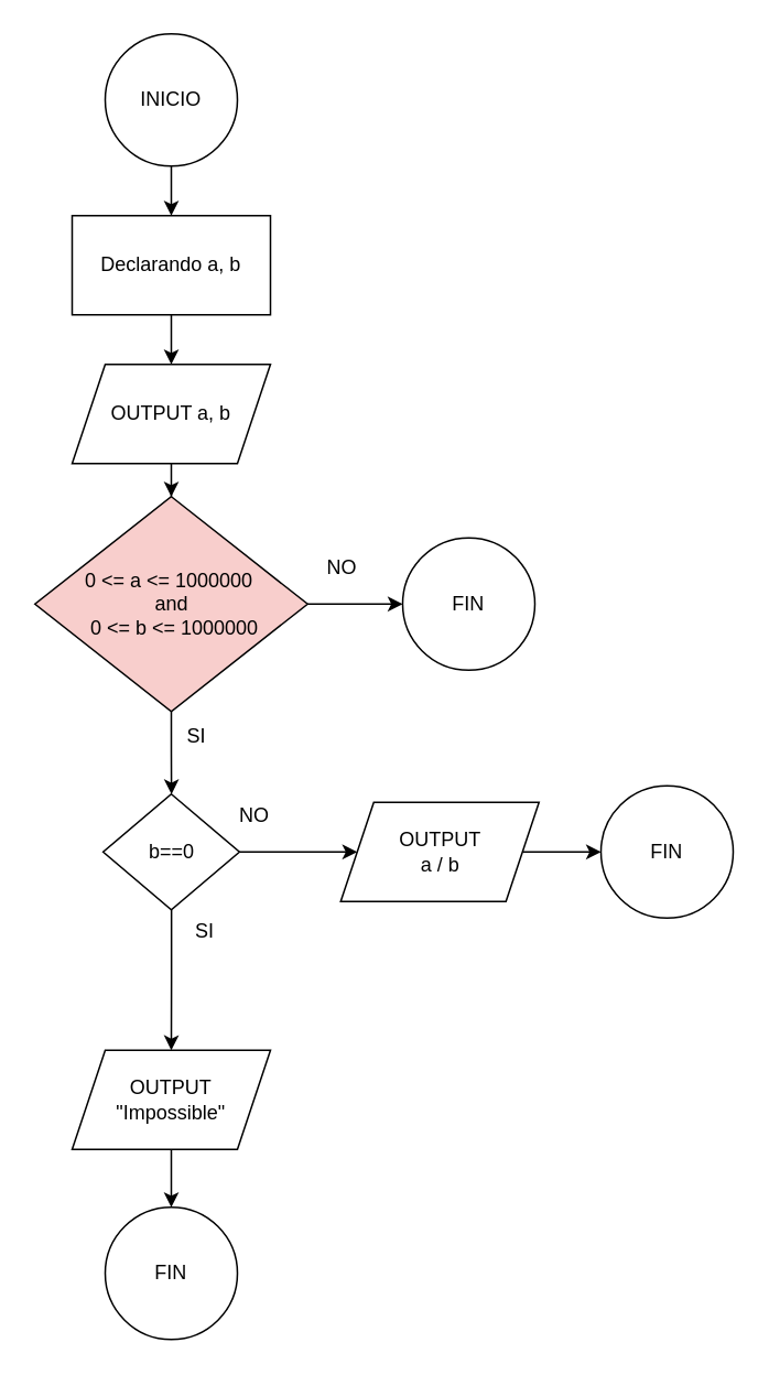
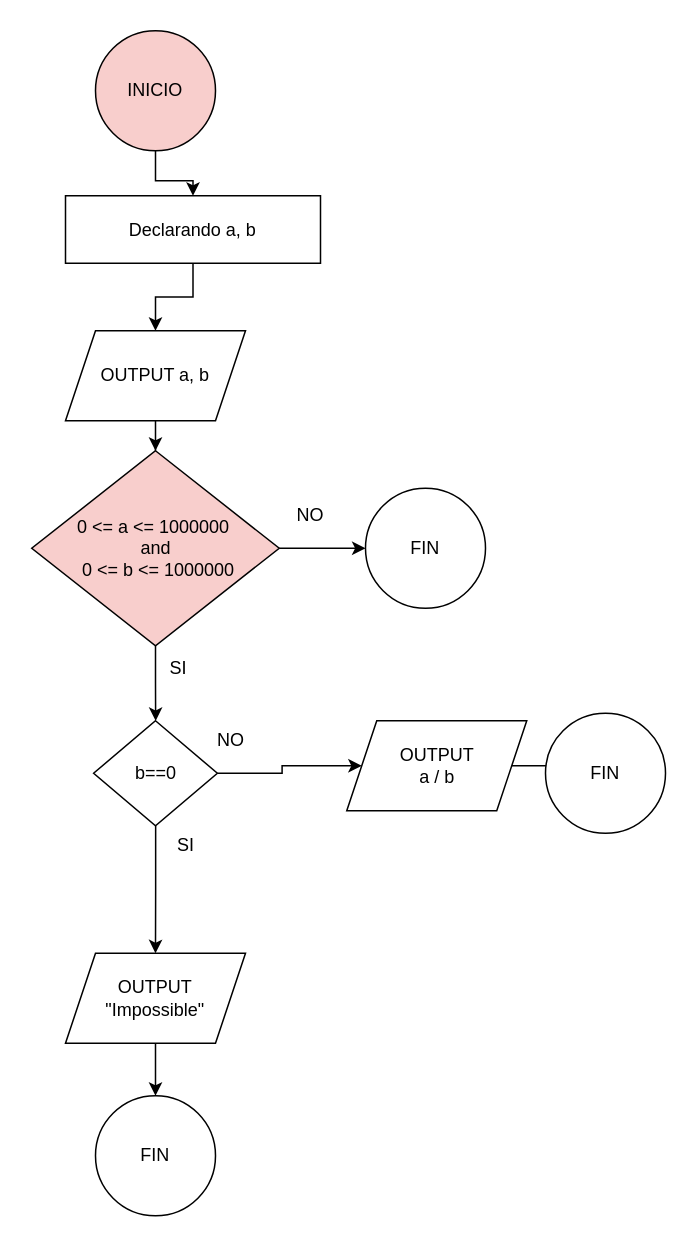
  <mxCell id="0" />
  <mxCell id="1" parent="0" />
  <mxCell id="2" value="" style="edgeStyle=orthogonalEdgeStyle;rounded=0;orthogonalLoop=1;jettySize=auto;html=1;" edge="1" parent="1" source="3" target="5"><mxGeometry relative="1" as="geometry" /></mxCell>
- <mxCell id="3" value="INICIO" style="ellipse;whiteSpace=wrap;html=1;" vertex="1" parent="1"><mxGeometry x="63" y="20" width="80" height="80" as="geometry" /></mxCell>
+ <mxCell id="3" value="INICIO" style="ellipse;whiteSpace=wrap;html=1;fillColor=#f8cecc;" vertex="1" parent="1"><mxGeometry x="63" y="20" width="80" height="80" as="geometry" /></mxCell>
  <mxCell id="4" value="" style="edgeStyle=orthogonalEdgeStyle;rounded=0;orthogonalLoop=1;jettySize=auto;html=1;" edge="1" parent="1" source="5" target="7"><mxGeometry relative="1" as="geometry" /></mxCell>
- <mxCell id="5" value="Declarando a, b" style="whiteSpace=wrap;html=1;" vertex="1" parent="1"><mxGeometry x="43" y="130" width="120" height="60" as="geometry" /></mxCell>
+ <mxCell id="5" value="Declarando a, b" style="whiteSpace=wrap;html=1;" vertex="1" parent="1"><mxGeometry x="43" y="130" width="170" height="45" as="geometry" /></mxCell>
  <mxCell id="6" value="" style="edgeStyle=orthogonalEdgeStyle;rounded=0;orthogonalLoop=1;jettySize=auto;html=1;" edge="1" parent="1" source="7" target="10"><mxGeometry relative="1" as="geometry" /></mxCell>
  <mxCell id="7" value="OUTPUT a, b" style="shape=parallelogram;perimeter=parallelogramPerimeter;whiteSpace=wrap;html=1;fixedSize=1;" vertex="1" parent="1"><mxGeometry x="43" y="220" width="120" height="60" as="geometry" /></mxCell>
  <mxCell id="8" value="" style="edgeStyle=orthogonalEdgeStyle;rounded=0;orthogonalLoop=1;jettySize=auto;html=1;" edge="1" parent="1" source="10" target="11"><mxGeometry relative="1" as="geometry" /></mxCell>
  <mxCell id="9" value="" style="edgeStyle=orthogonalEdgeStyle;rounded=0;orthogonalLoop=1;jettySize=auto;html=1;" edge="1" parent="1" source="10" target="16"><mxGeometry relative="1" as="geometry" /></mxCell>
  <mxCell id="10" value="0 &amp;lt;= a &amp;lt;= 1000000&amp;nbsp;&lt;div&gt;and&lt;div&gt;&amp;nbsp;0 &amp;lt;= b &amp;lt;= 1000000&lt;/div&gt;&lt;/div&gt;" style="rhombus;whiteSpace=wrap;html=1;fillColor=#f8cecc;" vertex="1" parent="1"><mxGeometry x="20.5" y="300" width="165" height="130" as="geometry" /></mxCell>
  <mxCell id="11" value="FIN" style="ellipse;whiteSpace=wrap;html=1;" vertex="1" parent="1"><mxGeometry x="243" y="325" width="80" height="80" as="geometry" /></mxCell>
  <mxCell id="12" value="NO" style="text;html=1;align=center;verticalAlign=middle;resizable=0;points=[];autosize=1;strokeColor=none;fillColor=none;" vertex="1" parent="1"><mxGeometry x="185.5" y="328" width="40" height="30" as="geometry" /></mxCell>
  <mxCell id="13" value="SI" style="text;html=1;align=center;verticalAlign=middle;resizable=0;points=[];autosize=1;strokeColor=none;fillColor=none;" vertex="1" parent="1"><mxGeometry x="103" y="430" width="30" height="30" as="geometry" /></mxCell>
  <mxCell id="14" value="" style="edgeStyle=orthogonalEdgeStyle;rounded=0;orthogonalLoop=1;jettySize=auto;html=1;" edge="1" parent="1" source="16" target="20"><mxGeometry relative="1" as="geometry" /></mxCell>
  <mxCell id="15" value="" style="edgeStyle=orthogonalEdgeStyle;rounded=0;orthogonalLoop=1;jettySize=auto;html=1;" edge="1" parent="1" source="16" target="22"><mxGeometry relative="1" as="geometry" /></mxCell>
  <mxCell id="16" value="b==0" style="rhombus;whiteSpace=wrap;html=1;" vertex="1" parent="1"><mxGeometry x="61.75" y="480" width="82.5" height="70" as="geometry" /></mxCell>
  <mxCell id="17" value="NO" style="text;html=1;align=center;verticalAlign=middle;resizable=0;points=[];autosize=1;strokeColor=none;fillColor=none;" vertex="1" parent="1"><mxGeometry x="133" y="478" width="40" height="30" as="geometry" /></mxCell>
  <mxCell id="18" value="SI" style="text;html=1;align=center;verticalAlign=middle;resizable=0;points=[];autosize=1;strokeColor=none;fillColor=none;" vertex="1" parent="1"><mxGeometry x="108" y="548" width="30" height="30" as="geometry" /></mxCell>
  <mxCell id="19" value="" style="edgeStyle=orthogonalEdgeStyle;rounded=0;orthogonalLoop=1;jettySize=auto;html=1;" edge="1" parent="1" source="20" target="23"><mxGeometry relative="1" as="geometry" /></mxCell>
- <mxCell id="20" value="OUTPUT&lt;div&gt;a / b&lt;/div&gt;" style="shape=parallelogram;perimeter=parallelogramPerimeter;whiteSpace=wrap;html=1;fixedSize=1;" vertex="1" parent="1"><mxGeometry x="205.5" y="485" width="120" height="60" as="geometry" /></mxCell>
+ <mxCell id="20" value="OUTPUT&lt;div&gt;a / b&lt;/div&gt;" style="shape=parallelogram;perimeter=parallelogramPerimeter;whiteSpace=wrap;html=1;fixedSize=1;" vertex="1" parent="1"><mxGeometry x="230.5" y="480" width="120" height="60" as="geometry" /></mxCell>
  <mxCell id="21" value="" style="edgeStyle=orthogonalEdgeStyle;rounded=0;orthogonalLoop=1;jettySize=auto;html=1;" edge="1" parent="1" source="22" target="24"><mxGeometry relative="1" as="geometry" /></mxCell>
  <mxCell id="22" value="OUTPUT &quot;Impossible&quot;" style="shape=parallelogram;perimeter=parallelogramPerimeter;whiteSpace=wrap;html=1;fixedSize=1;" vertex="1" parent="1"><mxGeometry x="43" y="635" width="120" height="60" as="geometry" /></mxCell>
  <mxCell id="23" value="FIN" style="ellipse;whiteSpace=wrap;html=1;" vertex="1" parent="1"><mxGeometry x="363" y="475" width="80" height="80" as="geometry" /></mxCell>
  <mxCell id="24" value="FIN" style="ellipse;whiteSpace=wrap;html=1;" vertex="1" parent="1"><mxGeometry x="63" y="730" width="80" height="80" as="geometry" /></mxCell>
